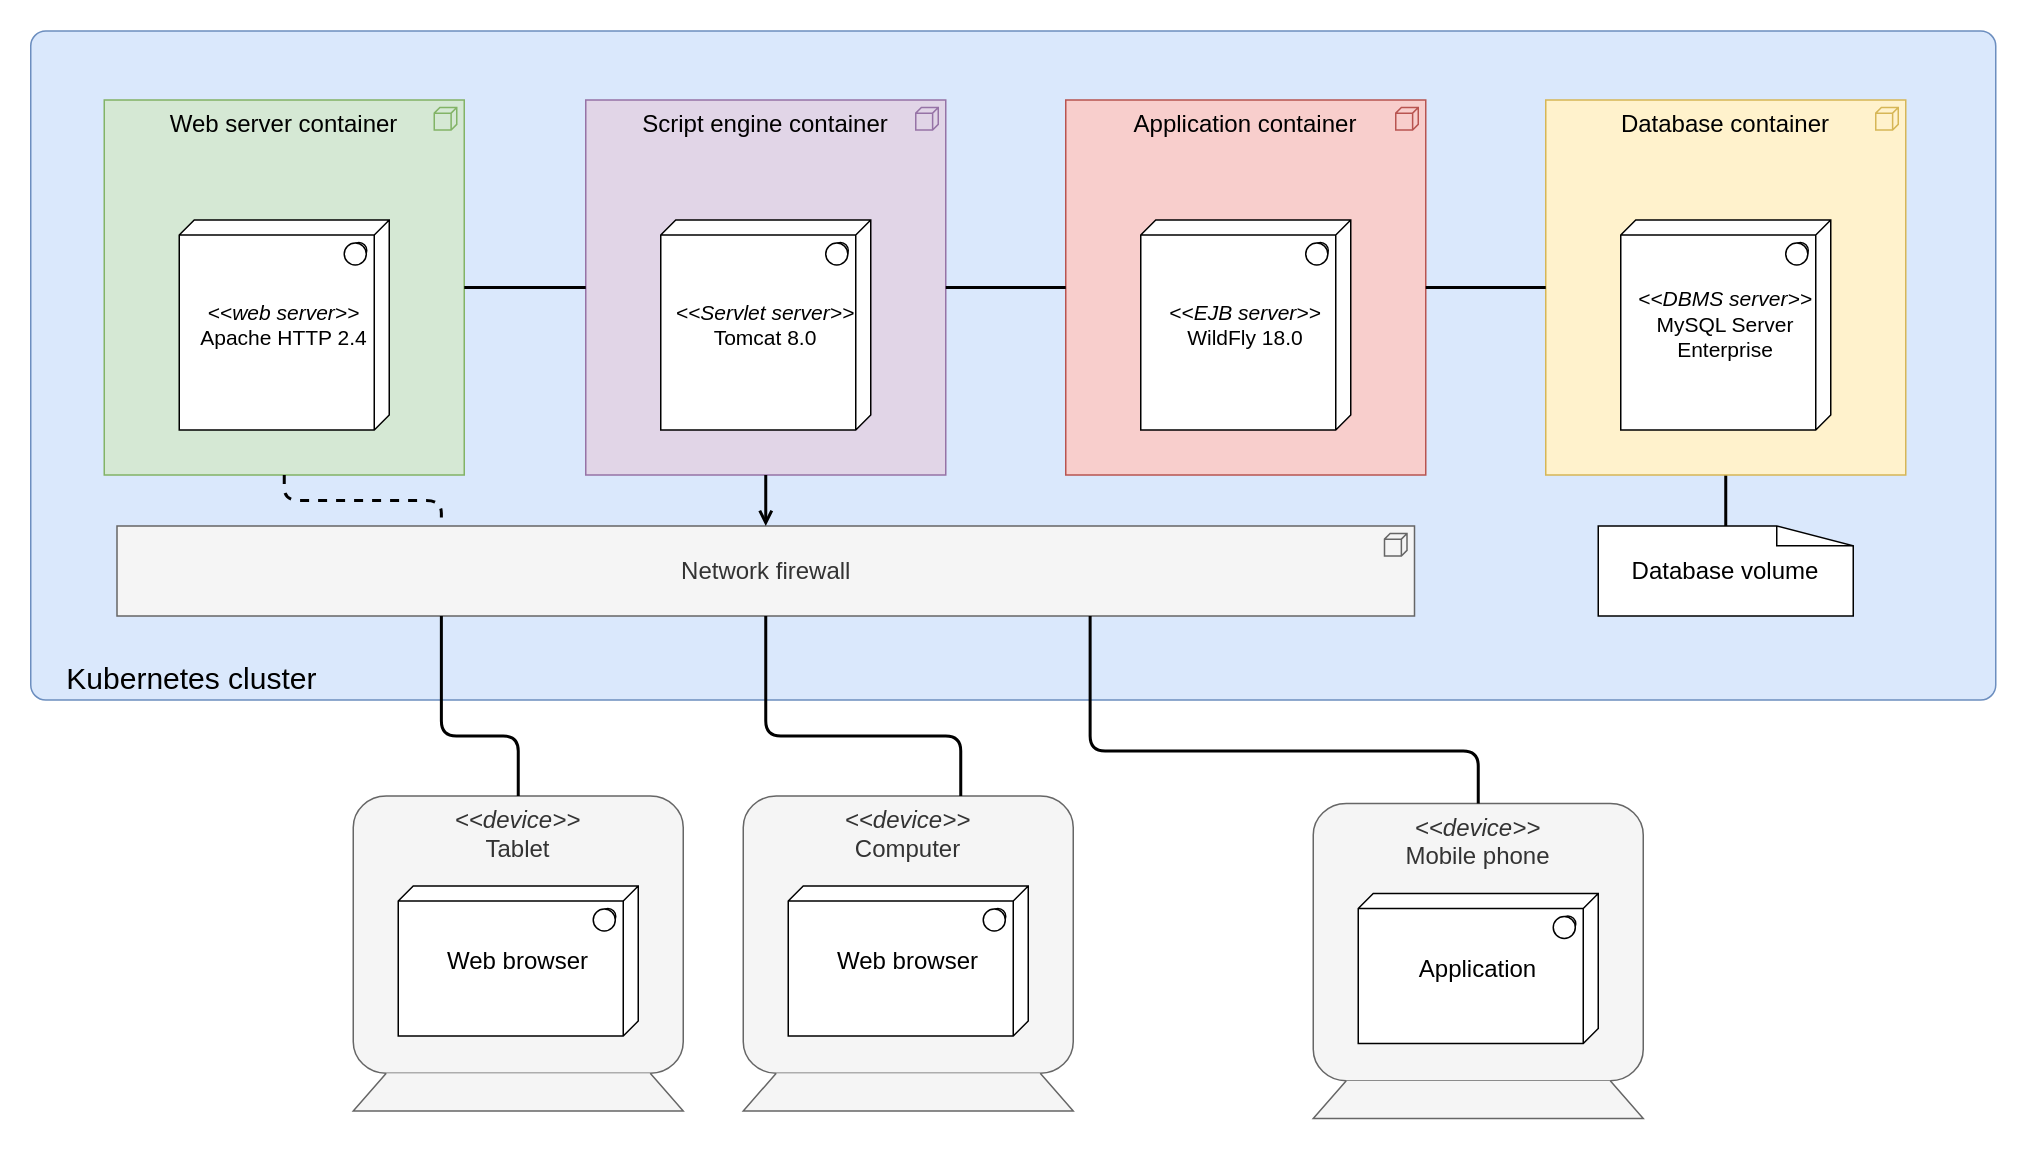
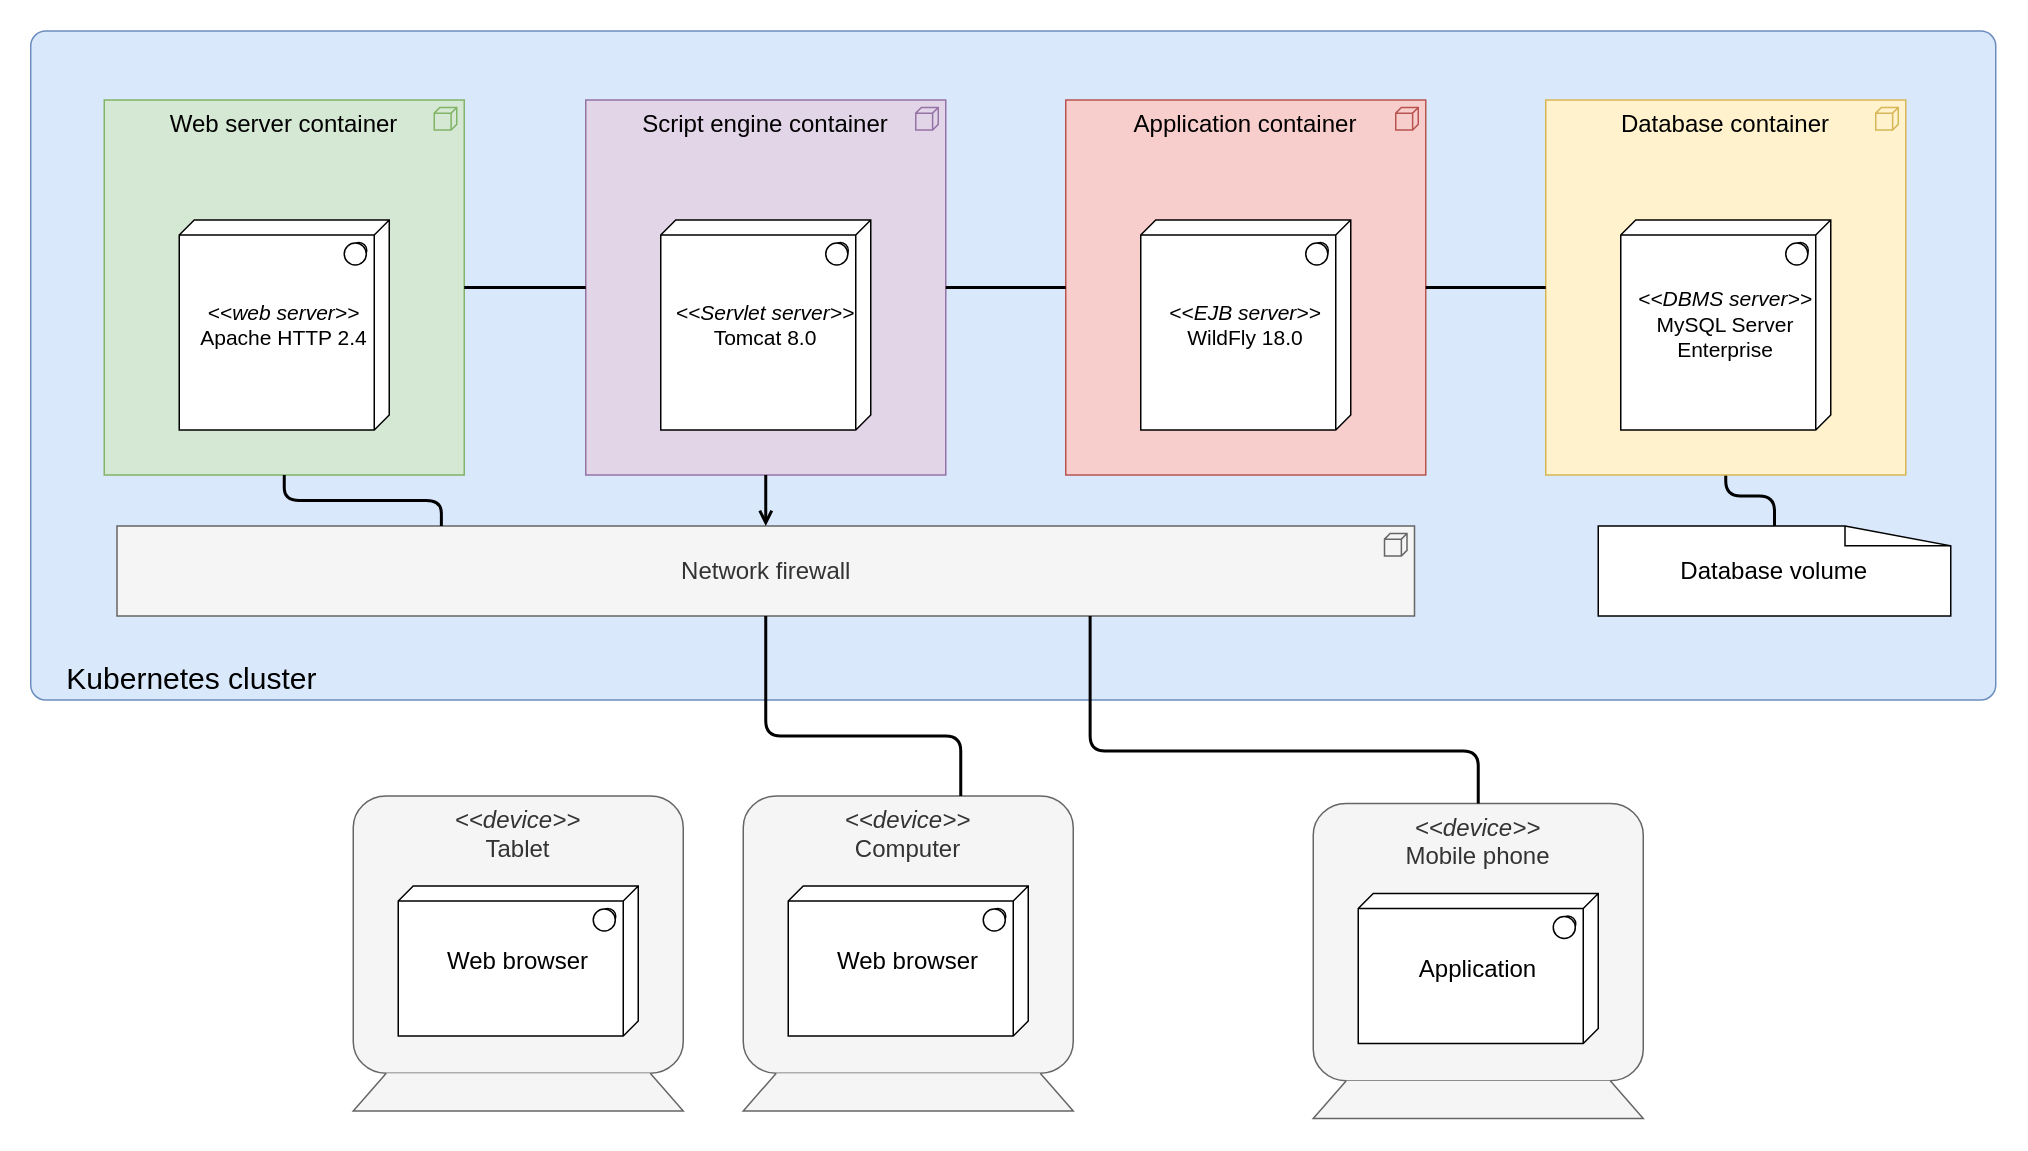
  <mxCell id="0" />
  <mxCell id="1" parent="0" />
  <mxCell id="2" value="&lt;font style=&quot;font-size: 20px&quot;&gt;&amp;nbsp; &amp;nbsp; Kubernetes cluster&lt;/font&gt;" style="html=1;outlineConnect=0;whiteSpace=wrap;fillColor=#dae8fc;shape=mxgraph.archimate3.application;archiType=rounded;strokeColor=#6c8ebf;verticalAlign=bottom;labelPosition=center;verticalLabelPosition=middle;align=left;" vertex="1" parent="1"><mxGeometry x="20" y="20" width="1310" height="446" as="geometry" /></mxCell>
  <mxCell id="3" value="" style="edgeStyle=elbowEdgeStyle;html=1;endArrow=none;elbow=vertical;strokeWidth=2;" edge="1" parent="1" source="27"><mxGeometry width="160" relative="1" as="geometry"><mxPoint x="1150" y="342" as="sourcePoint" /><mxPoint x="1150" y="310" as="targetPoint" /></mxGeometry></mxCell>
  <mxCell id="4" value="&lt;font style=&quot;font-size: 16px&quot;&gt;Web server container&lt;/font&gt;" style="html=1;whiteSpace=wrap;fillColor=#d5e8d4;shape=mxgraph.archimate3.application;appType=node;archiType=square;fontSize=14;verticalAlign=top;strokeColor=#82b366;" parent="1" vertex="1"><mxGeometry x="69" y="66" width="240" height="250" as="geometry" /></mxCell>
  <mxCell id="5" value="&lt;div&gt;&lt;i&gt;&lt;font style=&quot;font-size: 14px&quot;&gt;&amp;lt;&amp;lt;web server&amp;gt;&amp;gt;&lt;/font&gt;&lt;/i&gt;&lt;/div&gt;&lt;div&gt;&lt;font style=&quot;font-size: 14px&quot;&gt;Apache HTTP 2.4&lt;/font&gt;&lt;/div&gt;" style="html=1;whiteSpace=wrap;shape=mxgraph.archimate3.tech;techType=sysSw;fontSize=14;fillColor=#FFFFFF;" parent="1" vertex="1"><mxGeometry x="119" y="146" width="140" height="140" as="geometry" /></mxCell>
  <mxCell id="6" value="&lt;font style=&quot;font-size: 16px&quot;&gt;Script engine container&lt;/font&gt;" style="html=1;whiteSpace=wrap;fillColor=#e1d5e7;shape=mxgraph.archimate3.application;appType=node;archiType=square;fontSize=14;verticalAlign=top;strokeColor=#9673a6;" vertex="1" parent="1"><mxGeometry x="390" y="66" width="240" height="250" as="geometry" /></mxCell>
  <mxCell id="7" value="&lt;div&gt;&lt;i&gt;&amp;lt;&amp;lt;Servlet server&amp;gt;&amp;gt;&lt;/i&gt;&lt;/div&gt;&lt;div&gt;Tomcat 8.0&lt;/div&gt;" style="html=1;whiteSpace=wrap;shape=mxgraph.archimate3.tech;techType=sysSw;fontSize=14;" vertex="1" parent="1"><mxGeometry x="440" y="146" width="140" height="140" as="geometry" /></mxCell>
  <mxCell id="8" value="&lt;font style=&quot;font-size: 16px&quot;&gt;Application container&lt;/font&gt;" style="html=1;whiteSpace=wrap;fillColor=#f8cecc;shape=mxgraph.archimate3.application;appType=node;archiType=square;fontSize=14;verticalAlign=top;strokeColor=#b85450;" vertex="1" parent="1"><mxGeometry x="710" y="66" width="240" height="250" as="geometry" /></mxCell>
  <mxCell id="9" value="&lt;div&gt;&lt;i&gt;&amp;lt;&amp;lt;EJB server&amp;gt;&amp;gt;&lt;/i&gt;&lt;/div&gt;&lt;div&gt;WildFly 18.0&lt;/div&gt;" style="html=1;whiteSpace=wrap;shape=mxgraph.archimate3.tech;techType=sysSw;fontSize=14;" vertex="1" parent="1"><mxGeometry x="760" y="146" width="140" height="140" as="geometry" /></mxCell>
  <mxCell id="10" value="&lt;font style=&quot;font-size: 16px&quot;&gt;Database container&lt;/font&gt;" style="html=1;whiteSpace=wrap;fillColor=#fff2cc;shape=mxgraph.archimate3.application;appType=node;archiType=square;fontSize=14;verticalAlign=top;strokeColor=#d6b656;" vertex="1" parent="1"><mxGeometry x="1030" y="66" width="240" height="250" as="geometry" /></mxCell>
  <mxCell id="11" value="&lt;font style=&quot;font-size: 16px&quot;&gt;&lt;i&gt;&amp;lt;&amp;lt;device&amp;gt;&amp;gt;&lt;/i&gt;&lt;br&gt;Mobile phone&lt;/font&gt;" style="html=1;outlineConnect=0;whiteSpace=wrap;fillColor=#f5f5f5;shape=mxgraph.archimate3.device;strokeColor=#666666;fontColor=#333333;labelPosition=center;verticalLabelPosition=middle;align=center;verticalAlign=top;" vertex="1" parent="1"><mxGeometry x="875" y="535" width="220" height="210" as="geometry" /></mxCell>
  <mxCell id="12" value="&lt;div&gt;&lt;font style=&quot;font-size: 16px&quot;&gt;Application&lt;/font&gt;&lt;/div&gt;" style="html=1;whiteSpace=wrap;shape=mxgraph.archimate3.tech;techType=sysSw;fontSize=14;fillColor=#FFFFFF;" vertex="1" parent="1"><mxGeometry x="905" y="595" width="160" height="100" as="geometry" /></mxCell>
  <mxCell id="13" value="&lt;font style=&quot;font-size: 16px&quot;&gt;&lt;i&gt;&amp;lt;&amp;lt;device&amp;gt;&amp;gt;&lt;/i&gt;&lt;br&gt;Computer&lt;br&gt;&lt;/font&gt;" style="html=1;outlineConnect=0;whiteSpace=wrap;fillColor=#f5f5f5;shape=mxgraph.archimate3.device;strokeColor=#666666;fontColor=#333333;labelPosition=center;verticalLabelPosition=middle;align=center;verticalAlign=top;" vertex="1" parent="1"><mxGeometry x="495" y="530" width="220" height="210" as="geometry" /></mxCell>
  <mxCell id="14" value="&lt;div&gt;&lt;font style=&quot;font-size: 16px&quot;&gt;Web browser&lt;/font&gt;&lt;/div&gt;" style="html=1;whiteSpace=wrap;shape=mxgraph.archimate3.tech;techType=sysSw;fontSize=14;fillColor=#FFFFFF;" vertex="1" parent="1"><mxGeometry x="525" y="590" width="160" height="100" as="geometry" /></mxCell>
  <mxCell id="15" value="&lt;font style=&quot;font-size: 16px&quot;&gt;&lt;i&gt;&amp;lt;&amp;lt;device&amp;gt;&amp;gt;&lt;/i&gt;&lt;br&gt;Tablet&lt;br&gt;&lt;/font&gt;" style="html=1;outlineConnect=0;whiteSpace=wrap;fillColor=#f5f5f5;shape=mxgraph.archimate3.device;strokeColor=#666666;fontColor=#333333;labelPosition=center;verticalLabelPosition=middle;align=center;verticalAlign=top;" vertex="1" parent="1"><mxGeometry x="235" y="530" width="220" height="210" as="geometry" /></mxCell>
  <mxCell id="16" value="&lt;div&gt;&lt;font style=&quot;font-size: 16px&quot;&gt;Web browser&lt;/font&gt;&lt;/div&gt;" style="html=1;whiteSpace=wrap;shape=mxgraph.archimate3.tech;techType=sysSw;fontSize=14;fillColor=#FFFFFF;" vertex="1" parent="1"><mxGeometry x="265" y="590" width="160" height="100" as="geometry" /></mxCell>
  <mxCell id="17" value="&lt;font style=&quot;font-size: 16px&quot;&gt;Network firewall&lt;/font&gt;" style="html=1;whiteSpace=wrap;fillColor=#f5f5f5;shape=mxgraph.archimate3.application;appType=node;archiType=square;fontSize=14;verticalAlign=middle;strokeColor=#666666;fontColor=#333333;" vertex="1" parent="1"><mxGeometry x="77.5" y="350" width="865" height="60" as="geometry" /></mxCell>
- <mxCell id="18" value="" style="edgeStyle=elbowEdgeStyle;html=1;endArrow=none;elbow=vertical;strokeWidth=2;entryX=0.25;entryY=0;entryDx=0;entryDy=0;entryPerimeter=0;dashed=1;" edge="1" parent="1" source="4" target="17"><mxGeometry width="160" relative="1" as="geometry"><mxPoint x="250" y="340" as="sourcePoint" /><mxPoint x="410" y="340" as="targetPoint" /></mxGeometry></mxCell>
- <mxCell id="19" value="" style="edgeStyle=elbowEdgeStyle;html=1;endArrow=none;elbow=vertical;strokeWidth=2;entryX=0.5;entryY=0;entryDx=0;entryDy=0;entryPerimeter=0;exitX=0.25;exitY=1;exitDx=0;exitDy=0;exitPerimeter=0;" edge="1" parent="1" source="17" target="15"><mxGeometry width="160" relative="1" as="geometry"><mxPoint x="160" y="780" as="sourcePoint" /><mxPoint x="641" y="824" as="targetPoint" /><Array as="points"><mxPoint x="510" y="490" /></Array></mxGeometry></mxCell>
+ <mxCell id="18" value="" style="edgeStyle=elbowEdgeStyle;html=1;endArrow=none;elbow=vertical;strokeWidth=2;entryX=0.25;entryY=0;entryDx=0;entryDy=0;entryPerimeter=0;" edge="1" parent="1" source="4" target="17"><mxGeometry width="160" relative="1" as="geometry"><mxPoint x="250" y="340" as="sourcePoint" /><mxPoint x="410" y="340" as="targetPoint" /></mxGeometry></mxCell>
  <mxCell id="20" value="" style="edgeStyle=elbowEdgeStyle;html=1;endArrow=none;elbow=vertical;strokeWidth=2;exitX=0.5;exitY=1;exitDx=0;exitDy=0;exitPerimeter=0;" edge="1" parent="1" source="17" target="13"><mxGeometry width="160" relative="1" as="geometry"><mxPoint x="220" y="810" as="sourcePoint" /><mxPoint x="701" y="854" as="targetPoint" /><Array as="points"><mxPoint x="640" y="490" /></Array></mxGeometry></mxCell>
  <mxCell id="21" value="" style="edgeStyle=elbowEdgeStyle;html=1;endArrow=none;elbow=vertical;strokeWidth=2;exitX=0.75;exitY=1;exitDx=0;exitDy=0;exitPerimeter=0;" edge="1" parent="1" source="17" target="11"><mxGeometry width="160" relative="1" as="geometry"><mxPoint x="650" y="420" as="sourcePoint" /><mxPoint x="650" y="540" as="targetPoint" /><Array as="points"><mxPoint x="870" y="500" /></Array></mxGeometry></mxCell>
  <mxCell id="22" value="" style="edgeStyle=elbowEdgeStyle;html=1;endArrow=none;elbow=vertical;strokeWidth=2;entryX=0;entryY=0.5;entryDx=0;entryDy=0;entryPerimeter=0;exitX=1;exitY=0.5;exitDx=0;exitDy=0;exitPerimeter=0;" edge="1" parent="1" source="4" target="6"><mxGeometry width="160" relative="1" as="geometry"><mxPoint x="-100" y="530" as="sourcePoint" /><mxPoint x="164.75" y="574" as="targetPoint" /></mxGeometry></mxCell>
  <mxCell id="23" value="" style="edgeStyle=elbowEdgeStyle;html=1;endArrow=none;elbow=vertical;strokeWidth=2;entryX=0;entryY=0.5;entryDx=0;entryDy=0;entryPerimeter=0;exitX=1;exitY=0.5;exitDx=0;exitDy=0;exitPerimeter=0;" edge="1" parent="1" source="6" target="8"><mxGeometry width="160" relative="1" as="geometry"><mxPoint x="660" y="260" as="sourcePoint" /><mxPoint x="741" y="260" as="targetPoint" /></mxGeometry></mxCell>
  <mxCell id="24" value="" style="edgeStyle=elbowEdgeStyle;html=1;endArrow=none;elbow=vertical;strokeWidth=2;entryX=0;entryY=0.5;entryDx=0;entryDy=0;entryPerimeter=0;exitX=1;exitY=0.5;exitDx=0;exitDy=0;exitPerimeter=0;" edge="1" parent="1" source="8" target="10"><mxGeometry width="160" relative="1" as="geometry"><mxPoint x="329" y="211" as="sourcePoint" /><mxPoint x="410" y="211" as="targetPoint" /></mxGeometry></mxCell>
  <mxCell id="25" value="" style="edgeStyle=elbowEdgeStyle;html=1;endArrow=open;elbow=vertical;strokeWidth=2;entryX=0.5;entryY=0;entryDx=0;entryDy=0;entryPerimeter=0;exitX=0.5;exitY=1;exitDx=0;exitDy=0;exitPerimeter=0;" edge="1" parent="1" source="6" target="17"><mxGeometry width="160" relative="1" as="geometry"><mxPoint x="1220" y="560" as="sourcePoint" /><mxPoint x="1300" y="560" as="targetPoint" /></mxGeometry></mxCell>
  <mxCell id="26" value="&lt;div&gt;&lt;i&gt;&amp;lt;&amp;lt;DBMS server&amp;gt;&amp;gt;&lt;/i&gt;&lt;/div&gt;&lt;div&gt;MySQL Server&lt;/div&gt;&lt;div&gt;Enterprise&lt;/div&gt;" style="html=1;whiteSpace=wrap;shape=mxgraph.archimate3.tech;techType=sysSw;fontSize=14;" vertex="1" parent="1"><mxGeometry x="1080" y="146" width="140" height="140" as="geometry" /></mxCell>
- <mxCell id="27" value="Database volume" style="html=1;outlineConnect=0;whiteSpace=wrap;shape=mxgraph.archimate3.artifact;align=center;fontSize=16;" vertex="1" parent="1"><mxGeometry x="1065" y="350" width="170" height="60" as="geometry" /></mxCell>
+ <mxCell id="27" value="Database volume" style="html=1;outlineConnect=0;whiteSpace=wrap;shape=mxgraph.archimate3.artifact;align=center;fontSize=16;" vertex="1" parent="1"><mxGeometry x="1065" y="350" width="235" height="60" as="geometry" /></mxCell>
